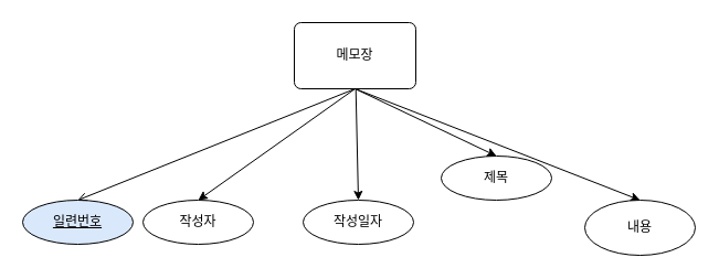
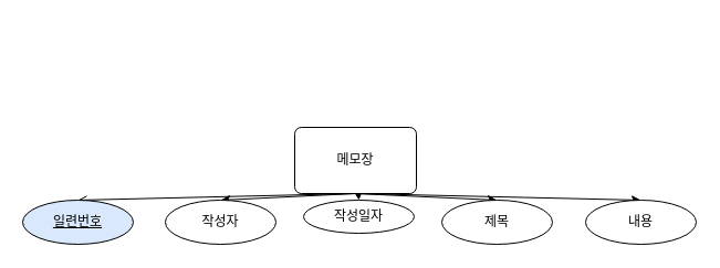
  <mxCell id="0" />
  <mxCell id="1" parent="0" />
  <mxCell id="2" style="rounded=0;orthogonalLoop=1;jettySize=auto;html=1;entryX=0.5;entryY=0;entryDx=0;entryDy=0;exitX=0.5;exitY=1;exitDx=0;exitDy=0;endArrow=open;" edge="1" parent="1" source="7" target="8"><mxGeometry relative="1" as="geometry" /></mxCell>
  <mxCell id="3" style="edgeStyle=none;shape=connector;rounded=0;orthogonalLoop=1;jettySize=auto;html=1;entryX=0.5;entryY=0;entryDx=0;entryDy=0;labelBackgroundColor=default;strokeColor=default;fontFamily=Helvetica;fontSize=11;fontColor=default;endArrow=classic;exitX=0.5;exitY=1;exitDx=0;exitDy=0;" edge="1" parent="1" source="7" target="9"><mxGeometry relative="1" as="geometry" /></mxCell>
  <mxCell id="4" style="edgeStyle=none;shape=connector;rounded=0;orthogonalLoop=1;jettySize=auto;html=1;entryX=0.5;entryY=0;entryDx=0;entryDy=0;labelBackgroundColor=default;strokeColor=default;fontFamily=Helvetica;fontSize=11;fontColor=default;endArrow=classic;" edge="1" parent="1" source="7" target="10"><mxGeometry relative="1" as="geometry" /></mxCell>
  <mxCell id="5" style="edgeStyle=none;shape=connector;rounded=0;orthogonalLoop=1;jettySize=auto;html=1;entryX=0.5;entryY=0;entryDx=0;entryDy=0;labelBackgroundColor=default;strokeColor=default;fontFamily=Helvetica;fontSize=11;fontColor=default;endArrow=classic;exitX=0.5;exitY=1;exitDx=0;exitDy=0;" edge="1" parent="1" source="7" target="11"><mxGeometry relative="1" as="geometry" /></mxCell>
  <mxCell id="6" style="edgeStyle=none;shape=connector;rounded=0;orthogonalLoop=1;jettySize=auto;html=1;entryX=0.5;entryY=0;entryDx=0;entryDy=0;labelBackgroundColor=default;strokeColor=default;fontFamily=Helvetica;fontSize=11;fontColor=default;endArrow=classic;exitX=0.5;exitY=1;exitDx=0;exitDy=0;" edge="1" parent="1" source="7" target="12"><mxGeometry relative="1" as="geometry" /></mxCell>
- <mxCell id="7" value="메모장" style="rounded=1;arcSize=10;whiteSpace=wrap;html=1;align=center;" vertex="1" parent="1"><mxGeometry x="266" y="20" width="110" height="60" as="geometry" /></mxCell>
+ <mxCell id="7" value="메모장" style="rounded=1;arcSize=10;whiteSpace=wrap;html=1;align=center;" vertex="1" parent="1"><mxGeometry x="266" y="115" width="110" height="60" as="geometry" /></mxCell>
  <mxCell id="8" value="일련번호" style="ellipse;whiteSpace=wrap;html=1;align=center;fontStyle=4;fillColor=#dae8fc;" vertex="1" parent="1"><mxGeometry x="20" y="181" width="100" height="40" as="geometry" /></mxCell>
- <mxCell id="9" value="작성자" style="ellipse;whiteSpace=wrap;html=1;align=center;" vertex="1" parent="1"><mxGeometry x="129" y="181" width="100" height="40" as="geometry" /></mxCell>
- <mxCell id="10" value="작성일자" style="ellipse;whiteSpace=wrap;html=1;align=center;" vertex="1" parent="1"><mxGeometry x="274" y="181" width="100" height="40" as="geometry" /></mxCell>
- <mxCell id="11" value="제목" style="ellipse;whiteSpace=wrap;html=1;align=center;" vertex="1" parent="1"><mxGeometry x="399" y="141" width="100" height="40" as="geometry" /></mxCell>
- <mxCell id="12" value="내용" style="ellipse;whiteSpace=wrap;html=1;align=center;" vertex="1" parent="1"><mxGeometry x="529" y="181" width="100" height="50" as="geometry" /></mxCell>
+ <mxCell id="9" value="작성자" style="ellipse;whiteSpace=wrap;html=1;align=center;" vertex="1" parent="1"><mxGeometry x="149" y="181" width="100" height="40" as="geometry" /></mxCell>
+ <mxCell id="10" value="작성일자" style="ellipse;whiteSpace=wrap;html=1;align=center;" vertex="1" parent="1"><mxGeometry x="274" y="181" width="100" height="30" as="geometry" /></mxCell>
+ <mxCell id="11" value="제목" style="ellipse;whiteSpace=wrap;html=1;align=center;" vertex="1" parent="1"><mxGeometry x="399" y="181" width="100" height="40" as="geometry" /></mxCell>
+ <mxCell id="12" value="내용" style="ellipse;whiteSpace=wrap;html=1;align=center;" vertex="1" parent="1"><mxGeometry x="529" y="181" width="100" height="40" as="geometry" /></mxCell>
